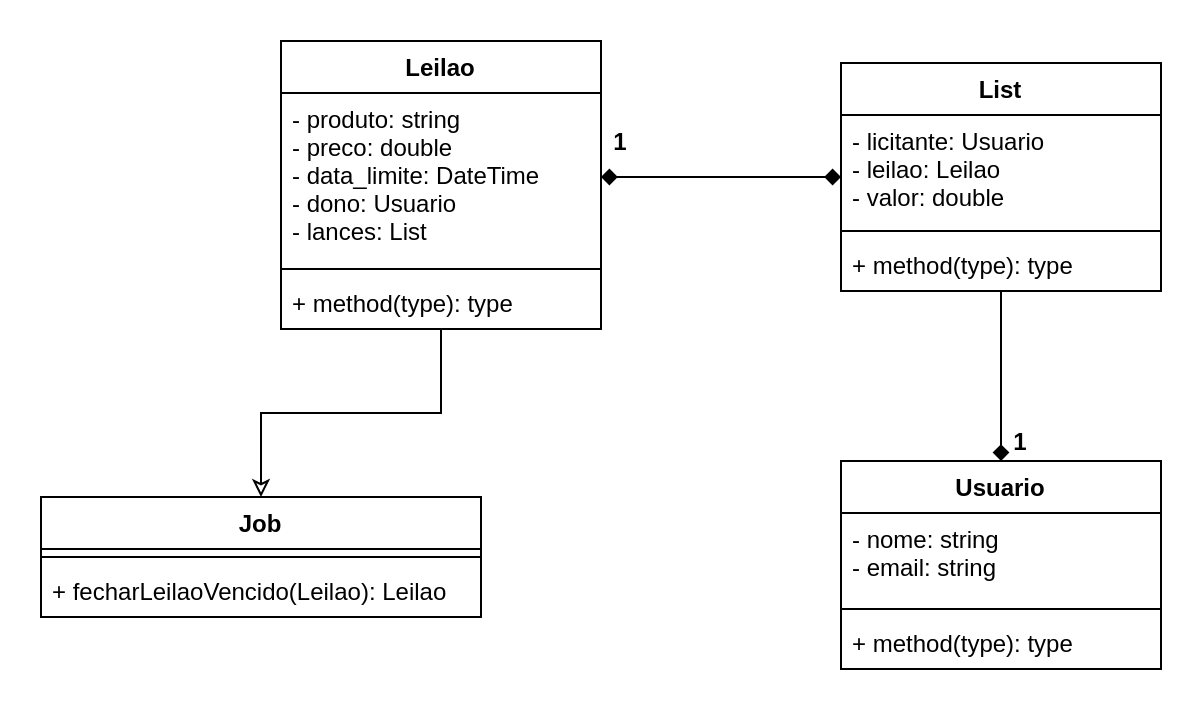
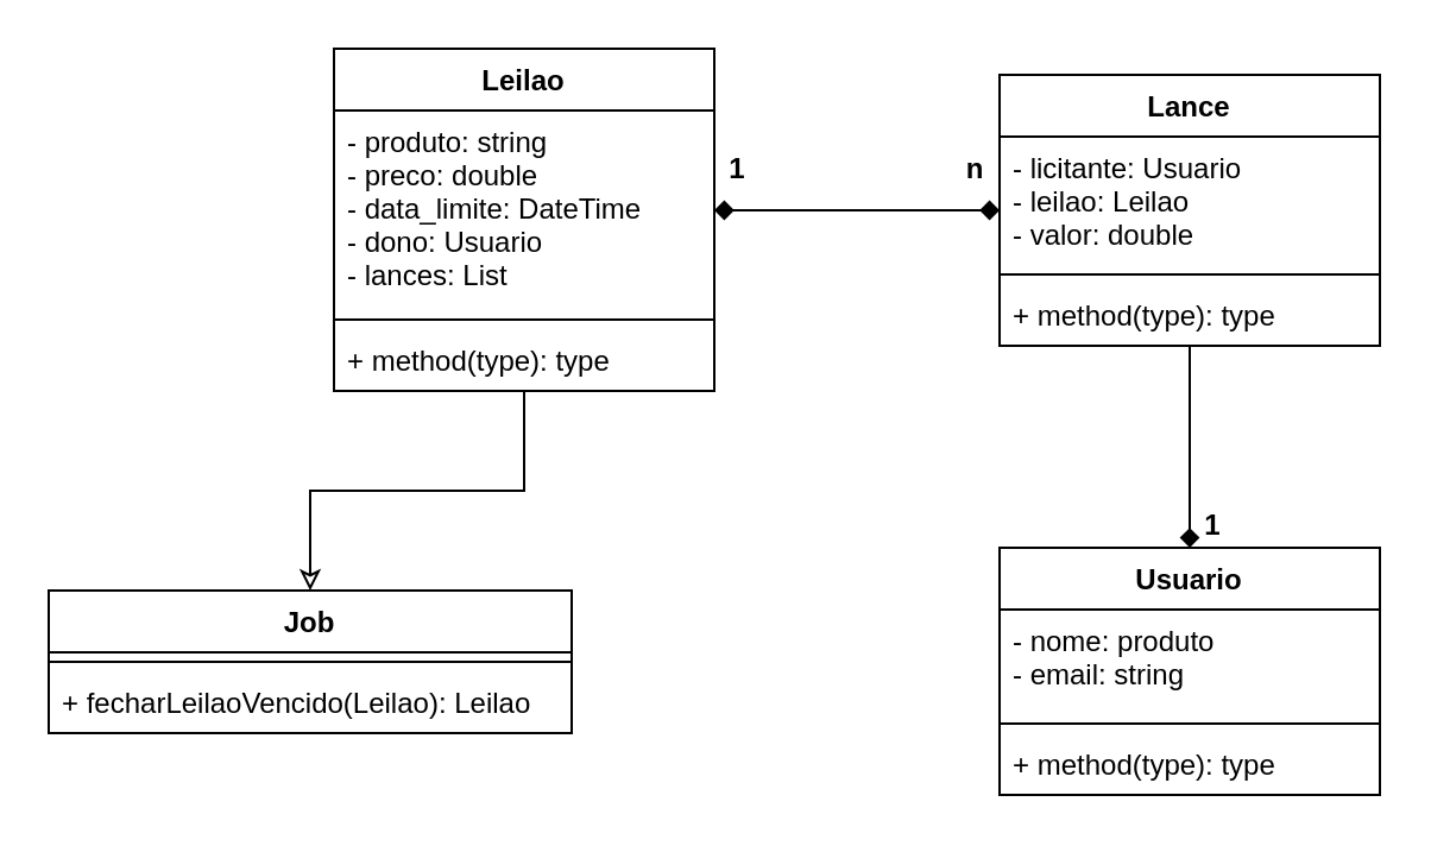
  <mxCell id="0" />
  <mxCell id="1" parent="0" />
  <mxCell id="2" style="edgeStyle=orthogonalEdgeStyle;rounded=0;orthogonalLoop=1;jettySize=auto;html=1;entryX=0.5;entryY=0;entryDx=0;entryDy=0;startArrow=none;startFill=0;endArrow=classic;endFill=0;" edge="1" parent="1" source="3" target="16"><mxGeometry relative="1" as="geometry" /></mxCell>
  <mxCell id="3" value="Leilao" style="swimlane;fontStyle=1;align=center;verticalAlign=top;childLayout=stackLayout;horizontal=1;startSize=26;horizontalStack=0;resizeParent=1;resizeParentMax=0;resizeLast=0;collapsible=1;marginBottom=0;" vertex="1" parent="1"><mxGeometry x="140" y="20" width="160" height="144" as="geometry" /></mxCell>
  <mxCell id="4" value="- produto: string &#10;- preco: double&#10;- data_limite: DateTime&#10;- dono: Usuario&#10;- lances: List" style="text;strokeColor=none;fillColor=none;align=left;verticalAlign=top;spacingLeft=4;spacingRight=4;overflow=hidden;rotatable=0;points=[[0,0.5],[1,0.5]];portConstraint=eastwest;" vertex="1" parent="3"><mxGeometry y="26" width="160" height="84" as="geometry" /></mxCell>
  <mxCell id="5" value="" style="line;strokeWidth=1;fillColor=none;align=left;verticalAlign=middle;spacingTop=-1;spacingLeft=3;spacingRight=3;rotatable=0;labelPosition=right;points=[];portConstraint=eastwest;" vertex="1" parent="3"><mxGeometry y="110" width="160" height="8" as="geometry" /></mxCell>
  <mxCell id="6" value="+ method(type): type" style="text;strokeColor=none;fillColor=none;align=left;verticalAlign=top;spacingLeft=4;spacingRight=4;overflow=hidden;rotatable=0;points=[[0,0.5],[1,0.5]];portConstraint=eastwest;" vertex="1" parent="3"><mxGeometry y="118" width="160" height="26" as="geometry" /></mxCell>
  <mxCell id="7" value="Usuario" style="swimlane;fontStyle=1;align=center;verticalAlign=top;childLayout=stackLayout;horizontal=1;startSize=26;horizontalStack=0;resizeParent=1;resizeParentMax=0;resizeLast=0;collapsible=1;marginBottom=0;" vertex="1" parent="1"><mxGeometry x="420" y="230" width="160" height="104" as="geometry" /></mxCell>
- <mxCell id="8" value="- nome: string&#10;- email: string" style="text;strokeColor=none;fillColor=none;align=left;verticalAlign=top;spacingLeft=4;spacingRight=4;overflow=hidden;rotatable=0;points=[[0,0.5],[1,0.5]];portConstraint=eastwest;" vertex="1" parent="7"><mxGeometry y="26" width="160" height="44" as="geometry" /></mxCell>
+ <mxCell id="8" value="- nome: produto&#10;- email: string" style="text;strokeColor=none;fillColor=none;align=left;verticalAlign=top;spacingLeft=4;spacingRight=4;overflow=hidden;rotatable=0;points=[[0,0.5],[1,0.5]];portConstraint=eastwest;" vertex="1" parent="7"><mxGeometry y="26" width="160" height="44" as="geometry" /></mxCell>
  <mxCell id="9" value="" style="line;strokeWidth=1;fillColor=none;align=left;verticalAlign=middle;spacingTop=-1;spacingLeft=3;spacingRight=3;rotatable=0;labelPosition=right;points=[];portConstraint=eastwest;" vertex="1" parent="7"><mxGeometry y="70" width="160" height="8" as="geometry" /></mxCell>
  <mxCell id="10" value="+ method(type): type" style="text;strokeColor=none;fillColor=none;align=left;verticalAlign=top;spacingLeft=4;spacingRight=4;overflow=hidden;rotatable=0;points=[[0,0.5],[1,0.5]];portConstraint=eastwest;" vertex="1" parent="7"><mxGeometry y="78" width="160" height="26" as="geometry" /></mxCell>
  <mxCell id="11" style="edgeStyle=orthogonalEdgeStyle;rounded=0;orthogonalLoop=1;jettySize=auto;html=1;entryX=0.5;entryY=0;entryDx=0;entryDy=0;startArrow=none;startFill=0;endArrow=diamond;endFill=1;" edge="1" parent="1" source="12" target="7"><mxGeometry relative="1" as="geometry" /></mxCell>
- <mxCell id="12" value="List" style="swimlane;fontStyle=1;align=center;verticalAlign=top;childLayout=stackLayout;horizontal=1;startSize=26;horizontalStack=0;resizeParent=1;resizeParentMax=0;resizeLast=0;collapsible=1;marginBottom=0;" vertex="1" parent="1"><mxGeometry x="420" y="31" width="160" height="114" as="geometry" /></mxCell>
+ <mxCell id="12" value="Lance" style="swimlane;fontStyle=1;align=center;verticalAlign=top;childLayout=stackLayout;horizontal=1;startSize=26;horizontalStack=0;resizeParent=1;resizeParentMax=0;resizeLast=0;collapsible=1;marginBottom=0;" vertex="1" parent="1"><mxGeometry x="420" y="31" width="160" height="114" as="geometry" /></mxCell>
  <mxCell id="13" value="- licitante: Usuario&#10;- leilao: Leilao&#10;- valor: double" style="text;strokeColor=none;fillColor=none;align=left;verticalAlign=top;spacingLeft=4;spacingRight=4;overflow=hidden;rotatable=0;points=[[0,0.5],[1,0.5]];portConstraint=eastwest;" vertex="1" parent="12"><mxGeometry y="26" width="160" height="54" as="geometry" /></mxCell>
  <mxCell id="14" value="" style="line;strokeWidth=1;fillColor=none;align=left;verticalAlign=middle;spacingTop=-1;spacingLeft=3;spacingRight=3;rotatable=0;labelPosition=right;points=[];portConstraint=eastwest;" vertex="1" parent="12"><mxGeometry y="80" width="160" height="8" as="geometry" /></mxCell>
  <mxCell id="15" value="+ method(type): type" style="text;strokeColor=none;fillColor=none;align=left;verticalAlign=top;spacingLeft=4;spacingRight=4;overflow=hidden;rotatable=0;points=[[0,0.5],[1,0.5]];portConstraint=eastwest;" vertex="1" parent="12"><mxGeometry y="88" width="160" height="26" as="geometry" /></mxCell>
  <mxCell id="16" value="Job" style="swimlane;fontStyle=1;align=center;verticalAlign=top;childLayout=stackLayout;horizontal=1;startSize=26;horizontalStack=0;resizeParent=1;resizeParentMax=0;resizeLast=0;collapsible=1;marginBottom=0;" vertex="1" parent="1"><mxGeometry x="20" y="248" width="220" height="60" as="geometry" /></mxCell>
  <mxCell id="17" value="" style="line;strokeWidth=1;fillColor=none;align=left;verticalAlign=middle;spacingTop=-1;spacingLeft=3;spacingRight=3;rotatable=0;labelPosition=right;points=[];portConstraint=eastwest;" vertex="1" parent="16"><mxGeometry y="26" width="220" height="8" as="geometry" /></mxCell>
  <mxCell id="18" value="+ fecharLeilaoVencido(Leilao): Leilao" style="text;strokeColor=none;fillColor=none;align=left;verticalAlign=top;spacingLeft=4;spacingRight=4;overflow=hidden;rotatable=0;points=[[0,0.5],[1,0.5]];portConstraint=eastwest;" vertex="1" parent="16"><mxGeometry y="34" width="220" height="26" as="geometry" /></mxCell>
  <mxCell id="19" style="edgeStyle=orthogonalEdgeStyle;rounded=0;orthogonalLoop=1;jettySize=auto;html=1;entryX=0;entryY=0.5;entryDx=0;entryDy=0;endArrow=diamond;endFill=1;startArrow=diamond;startFill=1;" edge="1" parent="1" source="4" target="12"><mxGeometry relative="1" as="geometry" /></mxCell>
  <mxCell id="20" value="1" style="text;align=center;fontStyle=1;verticalAlign=middle;spacingLeft=3;spacingRight=3;strokeColor=none;rotatable=0;points=[[0,0.5],[1,0.5]];portConstraint=eastwest;" vertex="1" parent="1"><mxGeometry x="300" y="60" width="20" height="20" as="geometry" /></mxCell>
+ <mxCell id="21" value="n" style="text;align=center;fontStyle=1;verticalAlign=middle;spacingLeft=3;spacingRight=3;strokeColor=none;rotatable=0;points=[[0,0.5],[1,0.5]];portConstraint=eastwest;" vertex="1" parent="1"><mxGeometry x="400" y="60" width="20" height="20" as="geometry" /></mxCell>
  <mxCell id="22" value="1" style="text;align=center;fontStyle=1;verticalAlign=middle;spacingLeft=3;spacingRight=3;strokeColor=none;rotatable=0;points=[[0,0.5],[1,0.5]];portConstraint=eastwest;" vertex="1" parent="1"><mxGeometry x="500" y="210" width="20" height="20" as="geometry" /></mxCell>
